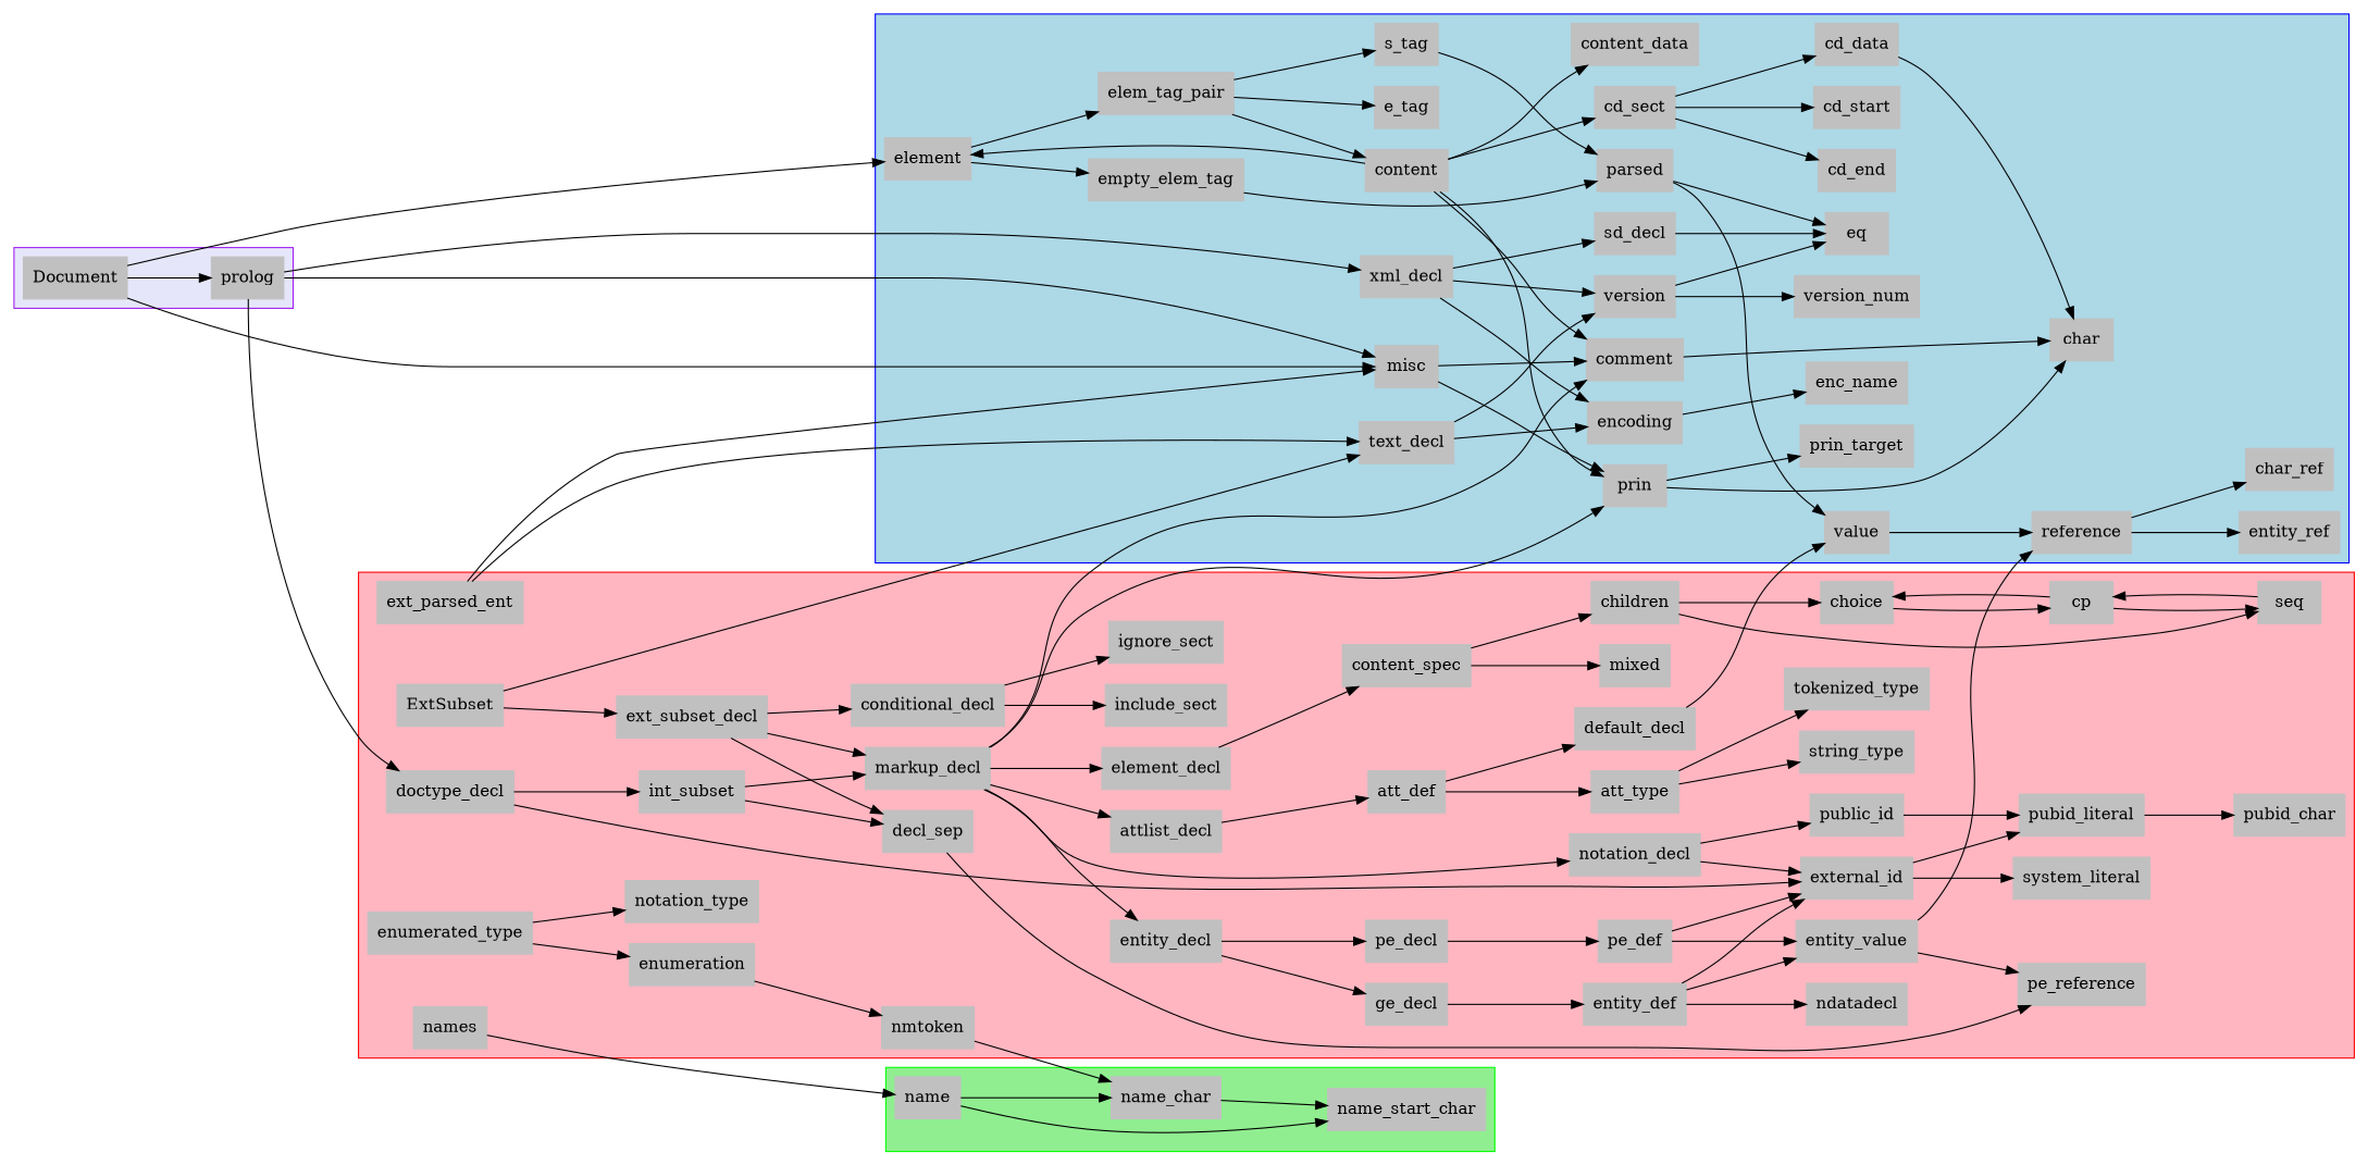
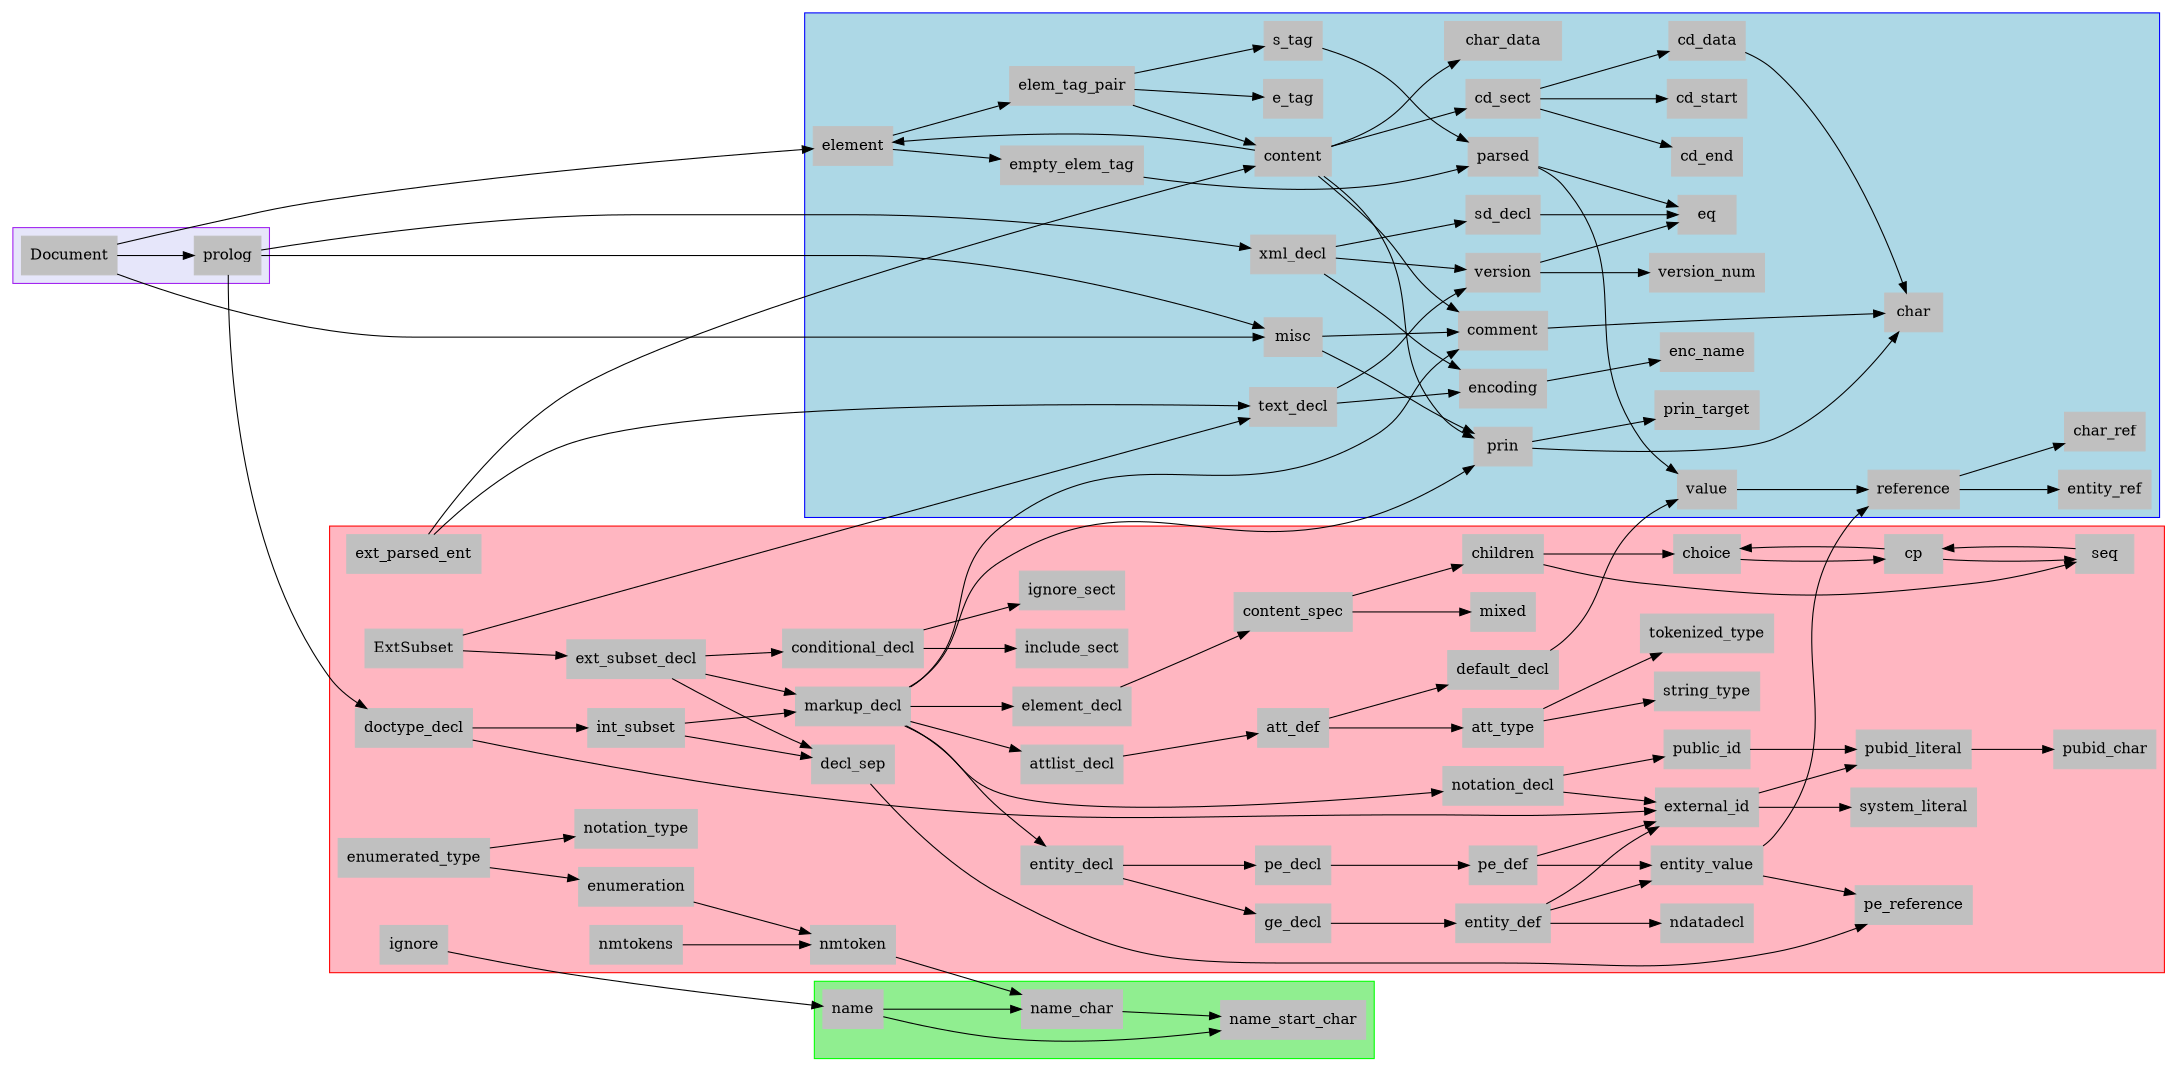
  digraph {
    compound=true
    rankdir=LR
    ranksep=1
    node [color=gray fillcolor=silver shape=box style=filled]
    edge [color=black]
    xml_decl
    version
    encoding
    enc_name
    char
    content
    sd_decl
    prin
    prin_target
    comment
    version_num
    eq
    reference
    entity_ref
    char_ref
    cd_sect
    cd_start
    cd_end
    cd_data
-   char_data [label=content_data]
+   char_data
    value
    n22 [label=parsed]
    e_tag
    elem_tag_pair
    element
    empty_elem_tag
    s_tag
    misc
    text_decl
    name
    name_char
    name_start_char
-   names
+   names [label=ignore]
    ext_parsed_ent
    markup_decl
    element_decl
    content_spec
    attlist_decl
    att_def
    entity_decl
    ge_decl
    pe_decl
    notation_decl
    n44 [label=ExtSubset]
    ext_subset_decl
    n46 [label=conditional_decl]
    include_sect
    ignore_sect
    decl_sep
    pe_reference
    int_subset
+   nmtokens
    mixed
    children
    choice
    seq
    cp
    att_type
    default_decl
    string_type
    tokenized_type
    enumerated_type
    notation_type
    enumeration
    nmtoken
    doctype_decl
    entity_def
    pe_def
    entity_value
    external_id
    ndatadecl
    system_literal
    pubid_literal
    pubid_char
    public_id
    n76 [label=Document]
    prolog
    subgraph cluster_1 {
      color=blue
      fillcolor=lightblue
      style=filled
      xml_decl
      version
      encoding
      enc_name
      char
      content
      sd_decl
      prin
      prin_target
      comment
      version_num
      eq
      reference
      entity_ref
      char_ref
      cd_sect
      cd_start
      cd_end
      cd_data
      char_data
      value
      n22
      e_tag
      elem_tag_pair
      element
      empty_elem_tag
      s_tag
      misc
      text_decl
    }
    subgraph cluster_2 {
      color=green
      fillcolor=lightgreen
      style=filled
      name
      name_char
      name_start_char
    }
    subgraph cluster_3 {
      color=red
      fillcolor=lightpink
      style=filled
      names
      ext_parsed_ent
      markup_decl
      element_decl
      content_spec
      attlist_decl
      att_def
      entity_decl
      ge_decl
      pe_decl
      notation_decl
      n44
      ext_subset_decl
      n46
      include_sect
      ignore_sect
      decl_sep
      pe_reference
      int_subset
+     nmtokens
      mixed
      children
      choice
      seq
      cp
      att_type
      default_decl
      string_type
      tokenized_type
      enumerated_type
      notation_type
      enumeration
      nmtoken
      doctype_decl
      entity_def
      pe_def
      entity_value
      external_id
      ndatadecl
      system_literal
      pubid_literal
      pubid_char
      public_id
    }
    subgraph cluster_4 {
      color=purple
      fillcolor=lavender
      style=filled
      n76
      prolog
    }
    xml_decl -> version
    xml_decl -> encoding
    xml_decl -> sd_decl
    version -> version_num
    version -> eq
    encoding -> enc_name
    content -> prin
    content -> comment
    content -> cd_sect
    content -> char_data
    content -> element
    sd_decl -> eq
    prin -> char
    prin -> prin_target
    comment -> char
    reference -> entity_ref
    reference -> char_ref
    cd_sect -> cd_start
    cd_sect -> cd_end
    cd_sect -> cd_data
    cd_data -> char
    value -> reference
    n22 -> eq
    n22 -> value
    elem_tag_pair -> content
    elem_tag_pair -> e_tag
    elem_tag_pair -> s_tag
    element -> elem_tag_pair
    element -> empty_elem_tag
    empty_elem_tag -> n22
    s_tag -> n22
    misc -> prin
    misc -> comment
    text_decl -> version
    text_decl -> encoding
    name -> name_char
    name -> name_start_char
    name_char -> name_start_char
    names -> name
-   ext_parsed_ent -> misc
+   ext_parsed_ent -> content
    ext_parsed_ent -> text_decl
    markup_decl -> prin
    markup_decl -> comment
    markup_decl -> element_decl
    markup_decl -> attlist_decl
    markup_decl -> entity_decl
    markup_decl -> notation_decl
    element_decl -> content_spec
    content_spec -> mixed
    content_spec -> children
    attlist_decl -> att_def
    att_def -> att_type
    att_def -> default_decl
    entity_decl -> ge_decl
    entity_decl -> pe_decl
    ge_decl -> entity_def
    pe_decl -> pe_def
    notation_decl -> external_id
    notation_decl -> public_id
    n44 -> text_decl
    n44 -> ext_subset_decl
    ext_subset_decl -> markup_decl
    ext_subset_decl -> n46
    ext_subset_decl -> decl_sep
    n46 -> include_sect
    n46 -> ignore_sect
    decl_sep -> pe_reference
    int_subset -> markup_decl
    int_subset -> decl_sep
+   nmtokens -> nmtoken
    children -> choice
    children -> seq
    choice -> cp
    seq -> cp
    cp -> choice
    cp -> seq
    att_type -> string_type
    att_type -> tokenized_type
    default_decl -> value
    enumerated_type -> notation_type
    enumerated_type -> enumeration
    enumeration -> nmtoken
    nmtoken -> name_char
    doctype_decl -> int_subset
    doctype_decl -> external_id
    entity_def -> entity_value
    entity_def -> external_id
    entity_def -> ndatadecl
    pe_def -> entity_value
    pe_def -> external_id
    entity_value -> reference
    entity_value -> pe_reference
    external_id -> system_literal
    external_id -> pubid_literal
    pubid_literal -> pubid_char
    public_id -> pubid_literal
    n76 -> element
    n76 -> misc
    n76 -> prolog
    prolog -> xml_decl
    prolog -> misc
    prolog -> doctype_decl
  }
